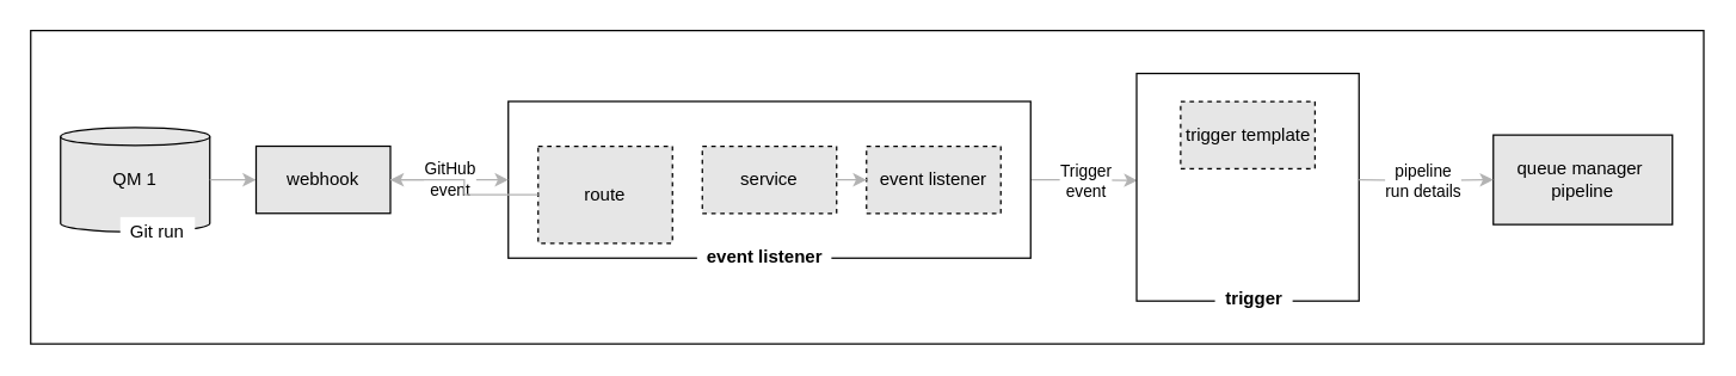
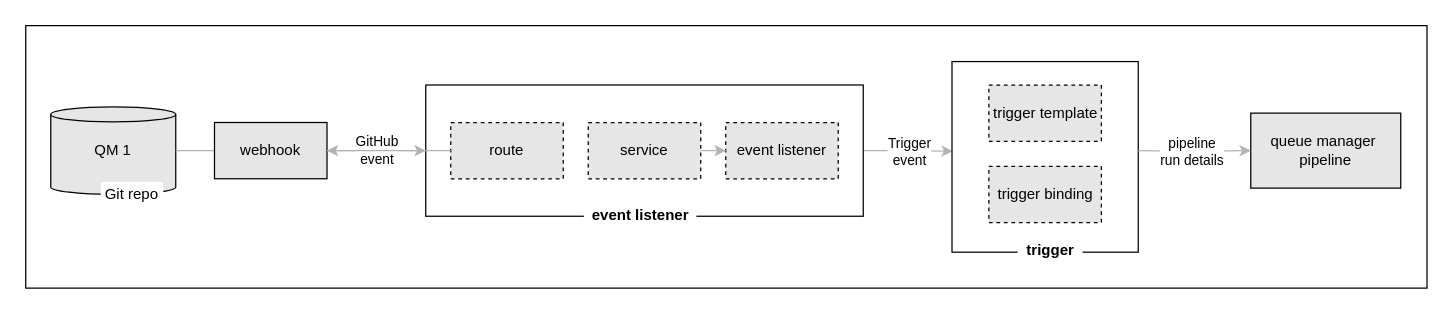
  <mxCell id="0" />
  <mxCell id="1" parent="0" />
  <mxCell id="2" value="" style="rounded=0;whiteSpace=wrap;html=1;strokeWidth=1;fillColor=none;labelBorderColor=none;labelBackgroundColor=#E6E6E6;" parent="1" vertex="1"><mxGeometry x="20" y="20" width="1121" height="210" as="geometry" /></mxCell>
  <mxCell id="3" style="edgeStyle=orthogonalEdgeStyle;rounded=0;orthogonalLoop=1;jettySize=auto;html=1;entryX=0.004;entryY=0.47;entryDx=0;entryDy=0;strokeColor=#B3B3B3;entryPerimeter=0;" parent="1" source="16" target="5" edge="1"><mxGeometry relative="1" as="geometry" /></mxCell>
  <mxCell id="4" value="Trigger &lt;br&gt;event" style="edgeLabel;html=1;align=center;verticalAlign=middle;resizable=0;points=[];" parent="3" vertex="1" connectable="0"><mxGeometry x="0.371" y="1" relative="1" as="geometry"><mxPoint x="-6.19" y="1" as="offset" /></mxGeometry></mxCell>
  <mxCell id="5" value="" style="rounded=0;whiteSpace=wrap;html=1;" parent="1" vertex="1"><mxGeometry x="761" y="48.75" width="149" height="152.5" as="geometry" /></mxCell>
  <mxCell id="6" value="" style="rounded=0;whiteSpace=wrap;html=1;" parent="1" vertex="1"><mxGeometry x="340" y="67.5" width="350" height="105" as="geometry" /></mxCell>
  <mxCell id="7" value="QM 1" style="shape=cylinder2;whiteSpace=wrap;html=1;boundedLbl=1;backgroundOutline=1;size=6.0;strokeWidth=1;fontSize=12;fontColor=#000000;fillColor=#E6E6E6;" parent="1" vertex="1"><mxGeometry x="40" y="85" width="100" height="70" as="geometry" /></mxCell>
  <mxCell id="8" value="queue manager&amp;nbsp;&lt;br&gt;pipeline" style="rounded=0;whiteSpace=wrap;html=1;strokeWidth=1;fontSize=12;fontColor=#000000;fillColor=#E6E6E6;" parent="1" vertex="1"><mxGeometry x="1000" y="90" width="120" height="60" as="geometry" /></mxCell>
- <mxCell id="9" value="Git run" style="text;html=1;align=center;verticalAlign=middle;whiteSpace=wrap;rounded=0;fillColor=#ffffff;" parent="1" vertex="1"><mxGeometry x="80" y="145" width="50" height="20" as="geometry" /></mxCell>
- <mxCell id="10" style="edgeStyle=orthogonalEdgeStyle;rounded=0;orthogonalLoop=1;jettySize=auto;html=1;strokeColor=#B3B3B3;entryX=0;entryY=0.5;entryDx=0;entryDy=0;" parent="1" source="7" target="11" edge="1"><mxGeometry relative="1" as="geometry"><mxPoint x="370" y="120" as="targetPoint" /></mxGeometry></mxCell>
+ <mxCell id="9" value="Git repo" style="text;html=1;align=center;verticalAlign=middle;whiteSpace=wrap;rounded=0;fillColor=#ffffff;" parent="1" vertex="1"><mxGeometry x="80" y="145" width="50" height="20" as="geometry" /></mxCell>
+ <mxCell id="10" style="edgeStyle=orthogonalEdgeStyle;rounded=0;orthogonalLoop=1;jettySize=auto;html=1;strokeColor=#B3B3B3;entryX=0;entryY=0.5;entryDx=0;entryDy=0;endArrow=none;" parent="1" source="7" target="11" edge="1"><mxGeometry relative="1" as="geometry"><mxPoint x="370" y="120" as="targetPoint" /></mxGeometry></mxCell>
  <mxCell id="11" value="webhook" style="rounded=0;whiteSpace=wrap;html=1;fillColor=#E6E6E6;dashed=0;" parent="1" vertex="1"><mxGeometry x="171" y="97.5" width="90" height="45" as="geometry" /></mxCell>
  <mxCell id="12" value="GitHub&lt;br&gt;event" style="edgeStyle=orthogonalEdgeStyle;rounded=0;orthogonalLoop=1;jettySize=auto;html=1;strokeColor=#B3B3B3;entryX=0;entryY=0.5;entryDx=0;entryDy=0;exitX=1;exitY=0.5;exitDx=0;exitDy=0;" parent="1" source="11" target="6" edge="1"><mxGeometry relative="1" as="geometry"><mxPoint as="offset" /><Array as="points"><mxPoint x="265" y="120" /><mxPoint x="265" y="120" /></Array></mxGeometry></mxCell>
- <mxCell id="13" value="route" style="rounded=0;whiteSpace=wrap;html=1;fillColor=#E6E6E6;dashed=1;" parent="1" vertex="1"><mxGeometry x="360" y="97.5" width="90" height="65" as="geometry" /></mxCell>
+ <mxCell id="13" value="route" style="rounded=0;whiteSpace=wrap;html=1;fillColor=#E6E6E6;dashed=1;" parent="1" vertex="1"><mxGeometry x="360" y="97.5" width="90" height="45" as="geometry" /></mxCell>
  <mxCell id="14" value="service" style="rounded=0;whiteSpace=wrap;html=1;fillColor=#E6E6E6;dashed=1;" parent="1" vertex="1"><mxGeometry x="470" y="97.5" width="90" height="45" as="geometry" /></mxCell>
  <mxCell id="15" style="edgeStyle=orthogonalEdgeStyle;rounded=0;orthogonalLoop=1;jettySize=auto;html=1;strokeColor=#B3B3B3;" parent="1" source="13" target="11" edge="1"><mxGeometry relative="1" as="geometry" /></mxCell>
  <mxCell id="16" value="event listener" style="rounded=0;whiteSpace=wrap;html=1;fillColor=#E6E6E6;dashed=1;" parent="1" vertex="1"><mxGeometry x="580" y="97.5" width="90" height="45" as="geometry" /></mxCell>
  <mxCell id="17" style="edgeStyle=orthogonalEdgeStyle;rounded=0;orthogonalLoop=1;jettySize=auto;html=1;entryX=0;entryY=0.5;entryDx=0;entryDy=0;strokeColor=#B3B3B3;" parent="1" source="14" target="16" edge="1"><mxGeometry relative="1" as="geometry" /></mxCell>
+ <mxCell id="18" value="trigger binding" style="rounded=0;whiteSpace=wrap;html=1;fillColor=#E6E6E6;dashed=1;" parent="1" vertex="1"><mxGeometry x="790.5" y="132.5" width="90" height="45" as="geometry" /></mxCell>
  <mxCell id="19" style="edgeStyle=orthogonalEdgeStyle;rounded=0;orthogonalLoop=1;jettySize=auto;html=1;entryX=0;entryY=0.5;entryDx=0;entryDy=0;strokeColor=#B3B3B3;" parent="1" target="8" edge="1"><mxGeometry relative="1" as="geometry"><mxPoint x="910" y="120" as="sourcePoint" /></mxGeometry></mxCell>
  <mxCell id="20" value="pipeline &lt;br&gt;run details" style="edgeLabel;html=1;align=center;verticalAlign=middle;resizable=0;points=[];" parent="19" vertex="1" connectable="0"><mxGeometry x="-0.222" relative="1" as="geometry"><mxPoint x="7.14" as="offset" /></mxGeometry></mxCell>
  <mxCell id="21" value="trigger template" style="rounded=0;whiteSpace=wrap;html=1;fillColor=#E6E6E6;dashed=1;" parent="1" vertex="1"><mxGeometry x="790.5" y="67.5" width="90" height="45" as="geometry" /></mxCell>
  <mxCell id="22" value="&lt;b&gt;&amp;nbsp; event listener&amp;nbsp;&amp;nbsp;&lt;/b&gt;" style="text;html=1;strokeColor=none;fillColor=none;align=center;verticalAlign=middle;whiteSpace=wrap;rounded=0;labelBackgroundColor=#ffffff;" parent="1" vertex="1"><mxGeometry x="462.5" y="161.5" width="97.5" height="20" as="geometry" /></mxCell>
  <mxCell id="23" value="&lt;b&gt;&amp;nbsp; trigger&amp;nbsp;&amp;nbsp;&lt;/b&gt;" style="text;html=1;strokeColor=none;fillColor=none;align=center;verticalAlign=middle;whiteSpace=wrap;rounded=0;labelBackgroundColor=#ffffff;" parent="1" vertex="1"><mxGeometry x="790.5" y="190" width="97.5" height="20" as="geometry" /></mxCell>
